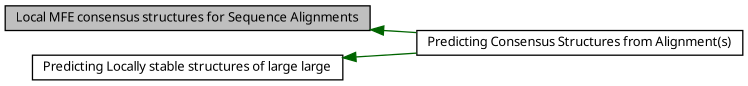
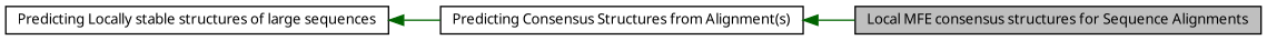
  digraph {
    rankdir=LR
    node [color=black fontname="FreeSans.ttf" fontsize=10 shape=record]
    edge [color=darkgreen dir=back fontname="FreeSans.ttf" fontsize=8 labelfontname="FreeSans.ttf" labelfontsize=8 shape=plaintext style=solid]
    n1 [height=0.2 label="Predicting Consensus Structures from Alignment(s)" width=0.4]
    n2 [fillcolor=grey75 fontcolor=black height=0.2 label="Local MFE consensus structures for Sequence Alignments" style=filled width=0.4]
-   n3 [height=0.2 label="Predicting Locally stable structures of large large" width=0.4]
-   n2 -> n1
+   n3 [height=0.2 label="Predicting Locally stable structures of large sequences" width=0.4]
+   n1 -> n2
    n3 -> n1
  }
